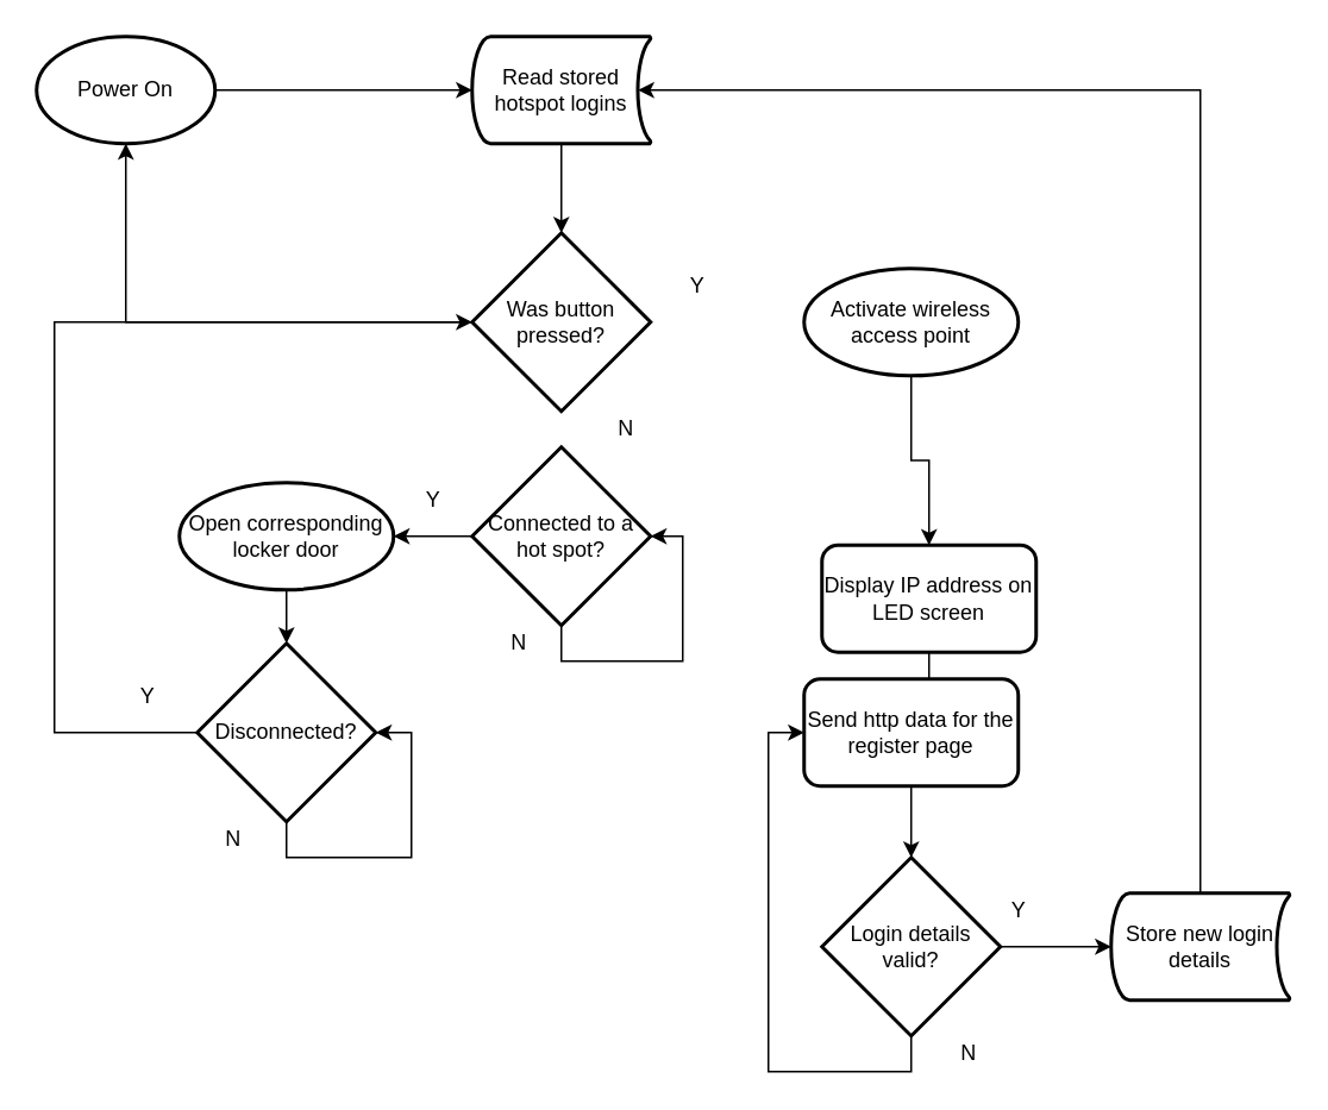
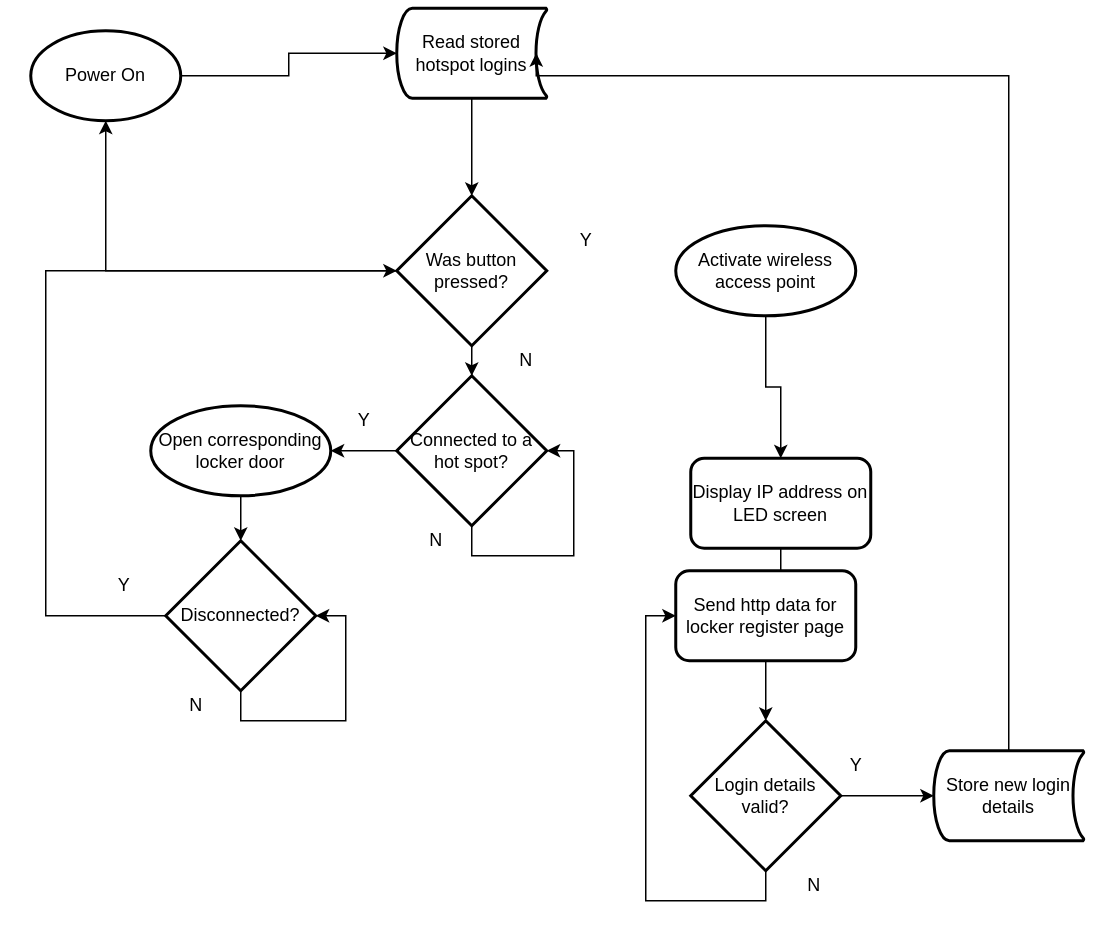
  <mxCell id="0" />
  <mxCell id="1" parent="0" />
  <mxCell id="2" value="" style="edgeStyle=orthogonalEdgeStyle;rounded=0;orthogonalLoop=1;jettySize=auto;html=1;" edge="1" parent="1" source="3" target="23"><mxGeometry relative="1" as="geometry" /></mxCell>
  <mxCell id="3" value="&lt;div&gt;Connected to a hot spot?&lt;/div&gt;" style="strokeWidth=2;html=1;shape=mxgraph.flowchart.decision;whiteSpace=wrap;" vertex="1" parent="1"><mxGeometry x="264" y="250" width="100" height="100" as="geometry" /></mxCell>
  <mxCell id="4" style="edgeStyle=orthogonalEdgeStyle;rounded=0;orthogonalLoop=1;jettySize=auto;html=1;exitX=1;exitY=0.5;exitDx=0;exitDy=0;exitPerimeter=0;entryX=0;entryY=0.5;entryDx=0;entryDy=0;entryPerimeter=0;" edge="1" parent="1" source="5" target="7"><mxGeometry relative="1" as="geometry" /></mxCell>
  <mxCell id="5" value="Power On" style="strokeWidth=2;html=1;shape=mxgraph.flowchart.start_1;whiteSpace=wrap;" vertex="1" parent="1"><mxGeometry x="20" y="20" width="100" height="60" as="geometry" /></mxCell>
  <mxCell id="6" style="edgeStyle=orthogonalEdgeStyle;rounded=0;orthogonalLoop=1;jettySize=auto;html=1;exitX=0.5;exitY=1;exitDx=0;exitDy=0;exitPerimeter=0;entryX=0.5;entryY=0;entryDx=0;entryDy=0;entryPerimeter=0;" edge="1" parent="1" source="7" target="10"><mxGeometry relative="1" as="geometry" /></mxCell>
- <mxCell id="7" value="Read stored hotspot logins" style="strokeWidth=2;html=1;shape=mxgraph.flowchart.stored_data;whiteSpace=wrap;" vertex="1" parent="1"><mxGeometry x="264" y="20" width="100" height="60" as="geometry" /></mxCell>
+ <mxCell id="7" value="Read stored hotspot logins" style="strokeWidth=2;html=1;shape=mxgraph.flowchart.stored_data;whiteSpace=wrap;" vertex="1" parent="1"><mxGeometry x="264" y="5" width="100" height="60" as="geometry" /></mxCell>
+ <mxCell id="8" value="" style="edgeStyle=orthogonalEdgeStyle;rounded=0;orthogonalLoop=1;jettySize=auto;html=1;" edge="1" parent="1" source="10" target="3"><mxGeometry relative="1" as="geometry" /></mxCell>
  <mxCell id="9" value="" style="edgeStyle=orthogonalEdgeStyle;rounded=0;orthogonalLoop=1;jettySize=auto;html=1;" edge="1" parent="1" source="10" target="5"><mxGeometry relative="1" as="geometry" /></mxCell>
  <mxCell id="10" value="Was button pressed?" style="strokeWidth=2;html=1;shape=mxgraph.flowchart.decision;whiteSpace=wrap;" vertex="1" parent="1"><mxGeometry x="264" y="130" width="100" height="100" as="geometry" /></mxCell>
  <mxCell id="11" value="" style="edgeStyle=orthogonalEdgeStyle;rounded=0;orthogonalLoop=1;jettySize=auto;html=1;" edge="1" parent="1" source="12" target="14"><mxGeometry relative="1" as="geometry" /></mxCell>
  <mxCell id="12" value="&lt;div&gt;Activate wireless access point&lt;/div&gt;" style="ellipse;whiteSpace=wrap;html=1;strokeWidth=2;" vertex="1" parent="1"><mxGeometry x="450" y="150" width="120" height="60" as="geometry" /></mxCell>
  <mxCell id="13" value="" style="edgeStyle=orthogonalEdgeStyle;rounded=0;orthogonalLoop=1;jettySize=auto;html=1;" edge="1" parent="1" source="14" target="16"><mxGeometry relative="1" as="geometry" /></mxCell>
  <mxCell id="14" value="Display IP address on LED screen" style="rounded=1;whiteSpace=wrap;html=1;strokeWidth=2;" vertex="1" parent="1"><mxGeometry x="460" y="305" width="120" height="60" as="geometry" /></mxCell>
  <mxCell id="15" value="" style="edgeStyle=orthogonalEdgeStyle;rounded=0;orthogonalLoop=1;jettySize=auto;html=1;" edge="1" parent="1" source="16" target="19"><mxGeometry relative="1" as="geometry" /></mxCell>
- <mxCell id="16" value="Send http data for the register page" style="rounded=1;whiteSpace=wrap;html=1;strokeWidth=2;" vertex="1" parent="1"><mxGeometry x="450" y="380" width="120" height="60" as="geometry" /></mxCell>
+ <mxCell id="16" value="Send http data for locker register page" style="rounded=1;whiteSpace=wrap;html=1;strokeWidth=2;" vertex="1" parent="1"><mxGeometry x="450" y="380" width="120" height="60" as="geometry" /></mxCell>
  <mxCell id="17" value="" style="edgeStyle=orthogonalEdgeStyle;rounded=0;orthogonalLoop=1;jettySize=auto;html=1;" edge="1" parent="1" source="19" target="21"><mxGeometry relative="1" as="geometry" /></mxCell>
  <mxCell id="18" style="edgeStyle=orthogonalEdgeStyle;rounded=0;orthogonalLoop=1;jettySize=auto;html=1;exitX=0.5;exitY=1;exitDx=0;exitDy=0;exitPerimeter=0;entryX=0;entryY=0.5;entryDx=0;entryDy=0;" edge="1" parent="1" source="19" target="16"><mxGeometry relative="1" as="geometry" /></mxCell>
  <mxCell id="19" value="Login details valid?" style="strokeWidth=2;html=1;shape=mxgraph.flowchart.decision;whiteSpace=wrap;" vertex="1" parent="1"><mxGeometry x="460" y="480" width="100" height="100" as="geometry" /></mxCell>
  <mxCell id="20" style="edgeStyle=orthogonalEdgeStyle;rounded=0;orthogonalLoop=1;jettySize=auto;html=1;exitX=0.5;exitY=0;exitDx=0;exitDy=0;exitPerimeter=0;entryX=0.93;entryY=0.5;entryDx=0;entryDy=0;entryPerimeter=0;" edge="1" parent="1" source="21" target="7"><mxGeometry relative="1" as="geometry"><Array as="points"><mxPoint x="672" y="50" /></Array></mxGeometry></mxCell>
  <mxCell id="21" value="Store new login details" style="strokeWidth=2;html=1;shape=mxgraph.flowchart.stored_data;whiteSpace=wrap;" vertex="1" parent="1"><mxGeometry x="622" y="500" width="100" height="60" as="geometry" /></mxCell>
  <mxCell id="22" style="edgeStyle=orthogonalEdgeStyle;rounded=0;orthogonalLoop=1;jettySize=auto;html=1;exitX=0.5;exitY=1;exitDx=0;exitDy=0;" edge="1" parent="1" source="23" target="25"><mxGeometry relative="1" as="geometry" /></mxCell>
  <mxCell id="23" value="Open corresponding locker door" style="ellipse;whiteSpace=wrap;html=1;strokeWidth=2;" vertex="1" parent="1"><mxGeometry x="100" y="270" width="120" height="60" as="geometry" /></mxCell>
  <mxCell id="24" style="edgeStyle=orthogonalEdgeStyle;rounded=0;orthogonalLoop=1;jettySize=auto;html=1;exitX=0;exitY=0.5;exitDx=0;exitDy=0;exitPerimeter=0;entryX=0;entryY=0.5;entryDx=0;entryDy=0;entryPerimeter=0;" edge="1" parent="1" source="25" target="10"><mxGeometry relative="1" as="geometry"><mxPoint x="260" y="180" as="targetPoint" /><Array as="points"><mxPoint x="30" y="410" /><mxPoint x="30" y="180" /></Array></mxGeometry></mxCell>
  <mxCell id="25" value="&lt;div&gt;Disconnected?&lt;/div&gt;" style="strokeWidth=2;html=1;shape=mxgraph.flowchart.decision;whiteSpace=wrap;" vertex="1" parent="1"><mxGeometry x="110" y="360" width="100" height="100" as="geometry" /></mxCell>
  <mxCell id="26" style="edgeStyle=orthogonalEdgeStyle;rounded=0;orthogonalLoop=1;jettySize=auto;html=1;exitX=0.5;exitY=1;exitDx=0;exitDy=0;exitPerimeter=0;entryX=1;entryY=0.5;entryDx=0;entryDy=0;entryPerimeter=0;" edge="1" parent="1" source="3" target="3"><mxGeometry relative="1" as="geometry"><Array as="points"><mxPoint x="314" y="370" /><mxPoint x="382" y="370" /><mxPoint x="382" y="300" /></Array></mxGeometry></mxCell>
  <mxCell id="27" value="N" style="text;html=1;align=center;verticalAlign=middle;resizable=0;points=[];autosize=1;strokeColor=none;fillColor=none;" vertex="1" parent="1"><mxGeometry x="340" y="230" width="20" height="20" as="geometry" /></mxCell>
  <mxCell id="28" value="Y" style="text;html=1;align=center;verticalAlign=middle;resizable=0;points=[];autosize=1;strokeColor=none;fillColor=none;" vertex="1" parent="1"><mxGeometry x="380" y="150" width="20" height="20" as="geometry" /></mxCell>
  <mxCell id="29" value="N" style="text;html=1;align=center;verticalAlign=middle;resizable=0;points=[];autosize=1;strokeColor=none;fillColor=none;" vertex="1" parent="1"><mxGeometry x="280" y="350" width="20" height="20" as="geometry" /></mxCell>
  <mxCell id="30" value="Y" style="text;html=1;align=center;verticalAlign=middle;resizable=0;points=[];autosize=1;strokeColor=none;fillColor=none;" vertex="1" parent="1"><mxGeometry x="72" y="380" width="20" height="20" as="geometry" /></mxCell>
  <mxCell id="31" value="Y" style="text;html=1;align=center;verticalAlign=middle;resizable=0;points=[];autosize=1;strokeColor=none;fillColor=none;" vertex="1" parent="1"><mxGeometry x="232" y="270" width="20" height="20" as="geometry" /></mxCell>
  <mxCell id="32" style="edgeStyle=orthogonalEdgeStyle;rounded=0;orthogonalLoop=1;jettySize=auto;html=1;exitX=0.5;exitY=1;exitDx=0;exitDy=0;exitPerimeter=0;entryX=1;entryY=0.5;entryDx=0;entryDy=0;entryPerimeter=0;" edge="1" parent="1" source="25" target="25"><mxGeometry relative="1" as="geometry" /></mxCell>
  <mxCell id="33" value="N" style="text;html=1;align=center;verticalAlign=middle;resizable=0;points=[];autosize=1;strokeColor=none;fillColor=none;" vertex="1" parent="1"><mxGeometry x="120" y="460" width="20" height="20" as="geometry" /></mxCell>
  <mxCell id="34" value="N" style="text;html=1;align=center;verticalAlign=middle;resizable=0;points=[];autosize=1;strokeColor=none;fillColor=none;" vertex="1" parent="1"><mxGeometry x="532" y="580" width="20" height="20" as="geometry" /></mxCell>
  <mxCell id="35" value="Y" style="text;html=1;align=center;verticalAlign=middle;resizable=0;points=[];autosize=1;strokeColor=none;fillColor=none;" vertex="1" parent="1"><mxGeometry x="560" y="500" width="20" height="20" as="geometry" /></mxCell>
